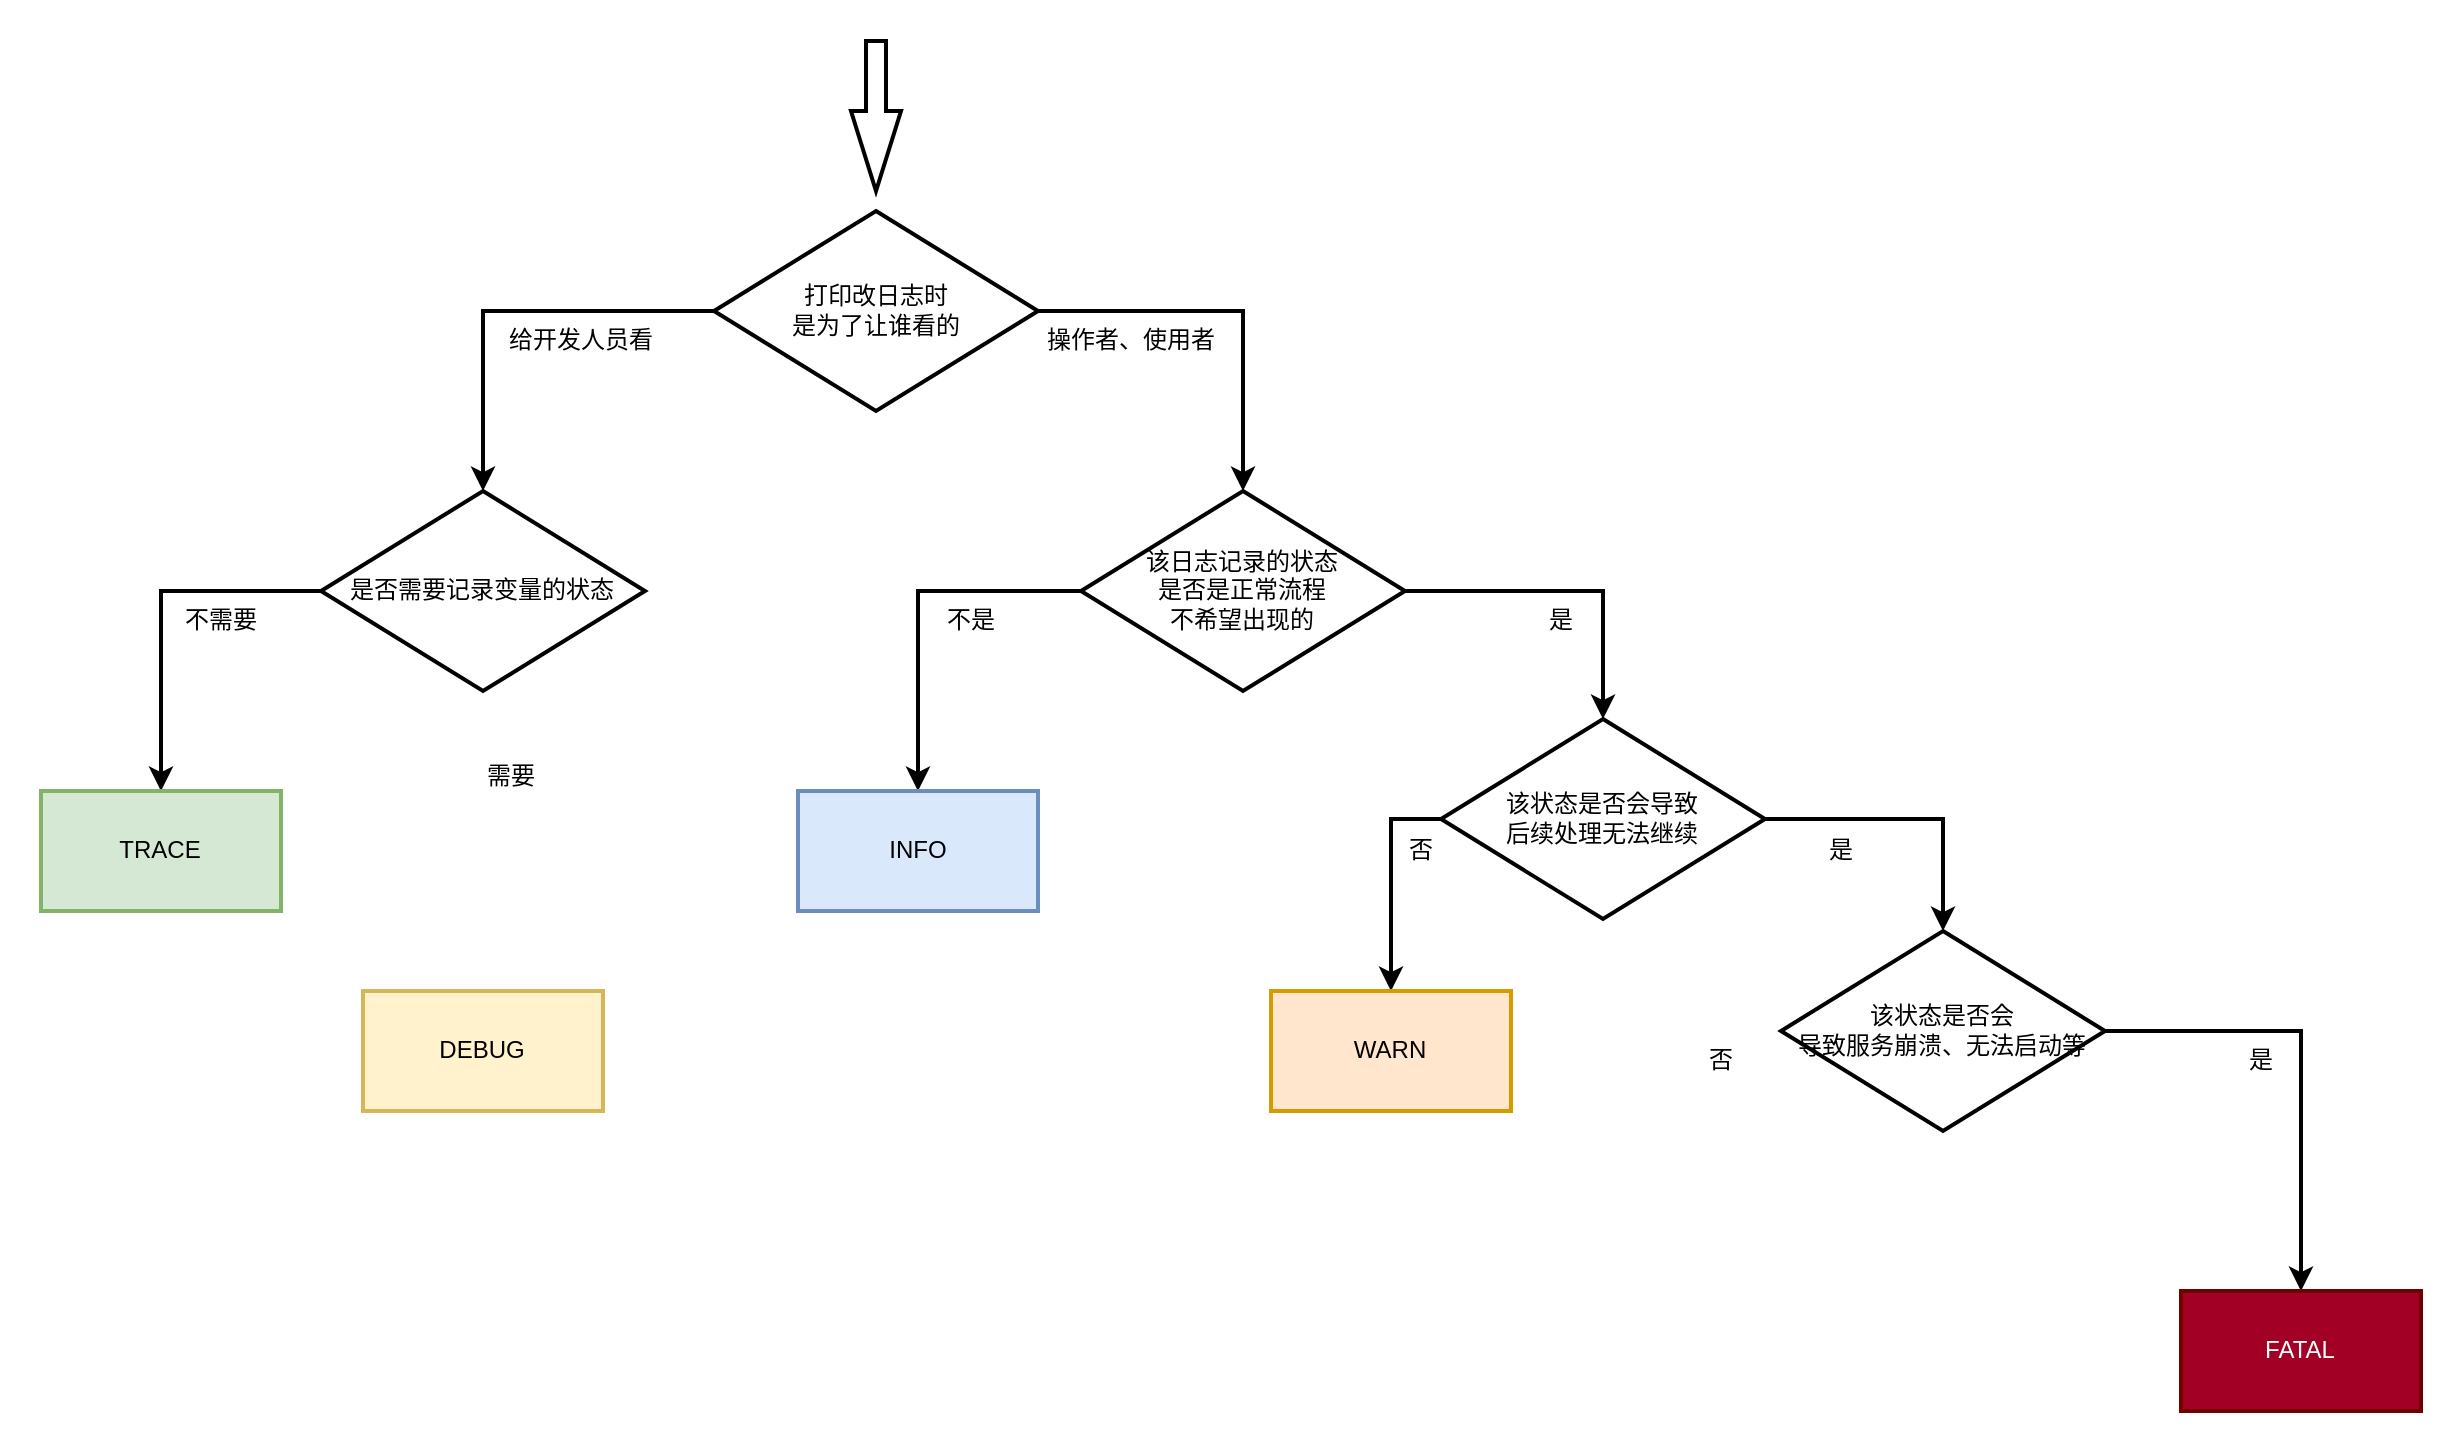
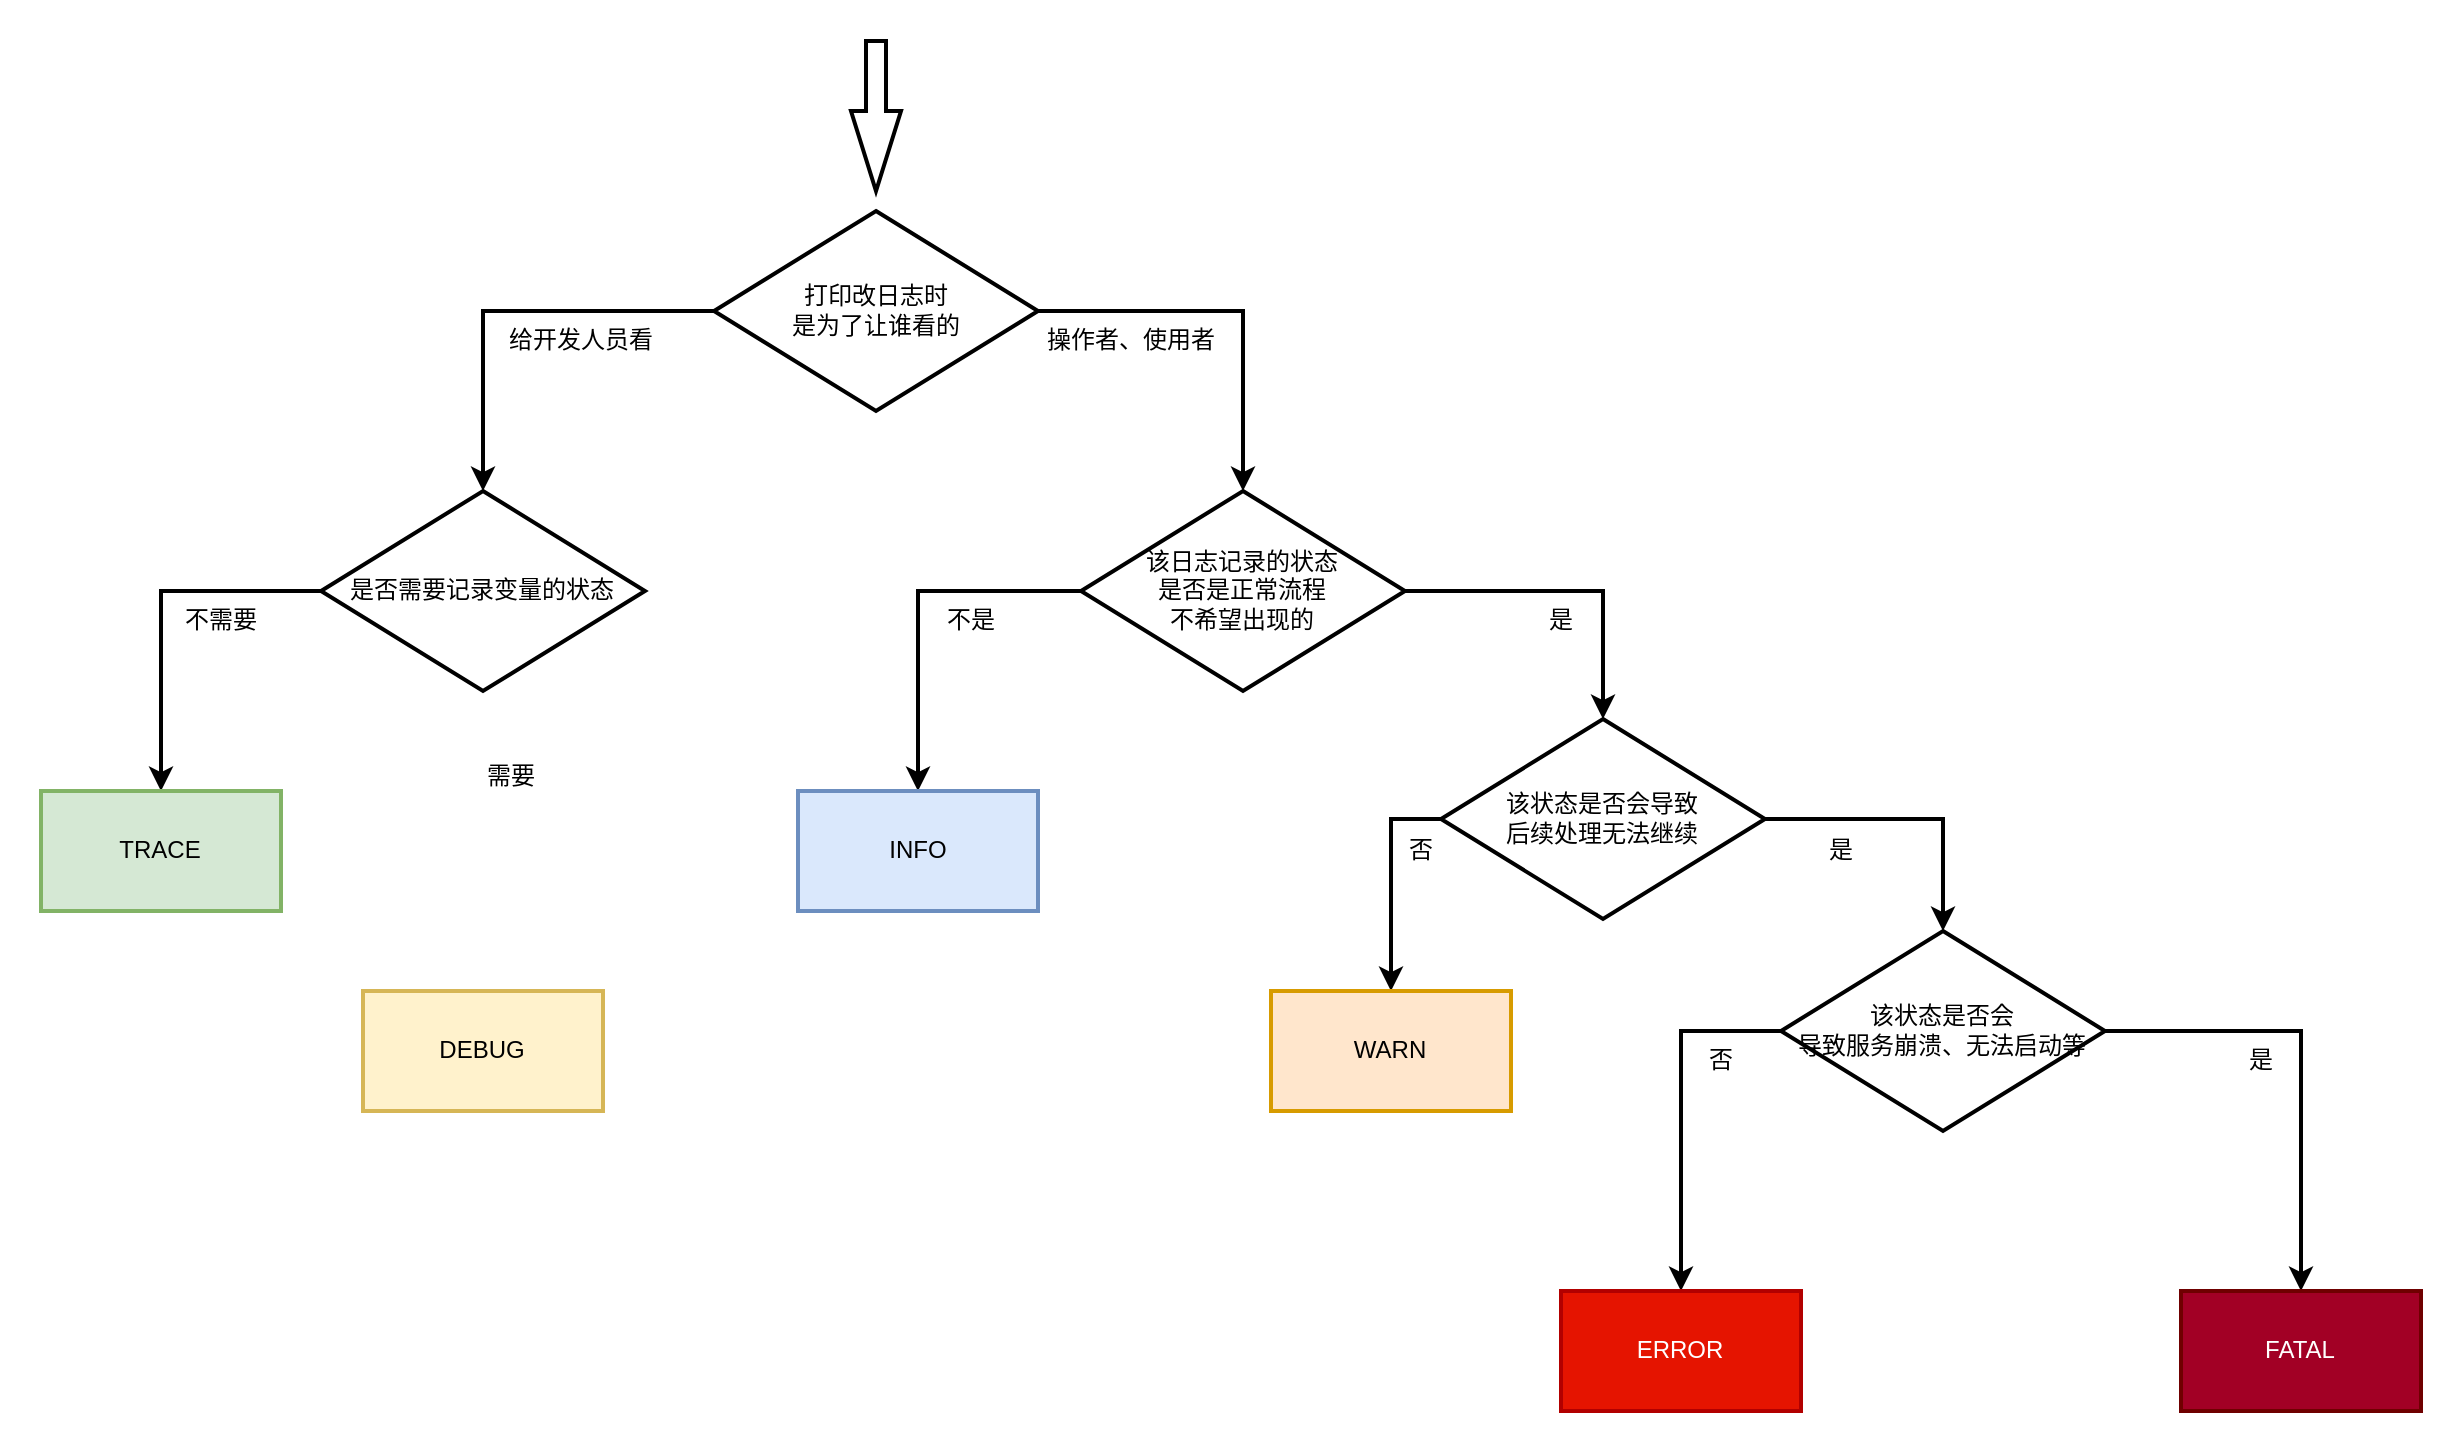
  <mxCell id="0" />
  <mxCell id="1" parent="0" />
  <mxCell id="2" value="" style="verticalLabelPosition=bottom;verticalAlign=top;html=1;strokeWidth=2;shape=mxgraph.arrows2.arrow;dy=0.6;dx=40;notch=0;direction=south;" vertex="1" parent="1"><mxGeometry x="425" y="20" width="25" height="75" as="geometry" /></mxCell>
  <mxCell id="3" value="打印改日志时&lt;div&gt;是&lt;span style=&quot;background-color: initial;&quot;&gt;为了让谁看的&lt;/span&gt;&lt;/div&gt;" style="strokeWidth=2;html=1;shape=mxgraph.flowchart.decision;whiteSpace=wrap;" vertex="1" parent="1"><mxGeometry x="356.5" y="105" width="162" height="100" as="geometry" /></mxCell>
  <mxCell id="4" style="edgeStyle=orthogonalEdgeStyle;rounded=0;orthogonalLoop=1;jettySize=auto;html=1;entryX=0.5;entryY=0;entryDx=0;entryDy=0;strokeWidth=2;" edge="1" parent="1" source="5" target="8"><mxGeometry relative="1" as="geometry" /></mxCell>
  <mxCell id="5" value="是否需要记录变量的状态" style="strokeWidth=2;html=1;shape=mxgraph.flowchart.decision;whiteSpace=wrap;" vertex="1" parent="1"><mxGeometry x="160" y="245" width="162" height="100" as="geometry" /></mxCell>
  <mxCell id="6" style="edgeStyle=orthogonalEdgeStyle;rounded=0;orthogonalLoop=1;jettySize=auto;html=1;entryX=0.5;entryY=0;entryDx=0;entryDy=0;entryPerimeter=0;strokeWidth=2;" edge="1" parent="1" source="3" target="5"><mxGeometry relative="1" as="geometry" /></mxCell>
  <mxCell id="7" value="给开发人员看" style="text;html=1;align=center;verticalAlign=middle;resizable=0;points=[];autosize=1;strokeColor=none;fillColor=none;strokeWidth=2;" vertex="1" parent="1"><mxGeometry x="240" y="155" width="100" height="30" as="geometry" /></mxCell>
  <mxCell id="8" value="TRACE" style="rounded=0;whiteSpace=wrap;html=1;fillColor=#d5e8d4;strokeColor=#82b366;strokeWidth=2;" vertex="1" parent="1"><mxGeometry x="20" y="395" width="120" height="60" as="geometry" /></mxCell>
  <mxCell id="9" value="不需要" style="text;html=1;align=center;verticalAlign=middle;resizable=0;points=[];autosize=1;strokeColor=none;fillColor=none;strokeWidth=2;" vertex="1" parent="1"><mxGeometry x="80" y="295" width="60" height="30" as="geometry" /></mxCell>
  <mxCell id="10" value="DEBUG" style="rounded=0;whiteSpace=wrap;html=1;fillColor=#fff2cc;strokeColor=#d6b656;strokeWidth=2;" vertex="1" parent="1"><mxGeometry x="181" y="495" width="120" height="60" as="geometry" /></mxCell>
  <mxCell id="11" value="需要" style="text;html=1;align=center;verticalAlign=middle;resizable=0;points=[];autosize=1;strokeColor=none;fillColor=none;strokeWidth=2;" vertex="1" parent="1"><mxGeometry x="230" y="373" width="50" height="30" as="geometry" /></mxCell>
  <mxCell id="12" style="edgeStyle=orthogonalEdgeStyle;rounded=0;orthogonalLoop=1;jettySize=auto;html=1;entryX=0.5;entryY=0;entryDx=0;entryDy=0;strokeWidth=2;" edge="1" parent="1" source="13" target="16"><mxGeometry relative="1" as="geometry" /></mxCell>
  <mxCell id="13" value="该日志记录的状态&lt;div&gt;是否&lt;span style=&quot;background-color: initial;&quot;&gt;是正常流程&lt;/span&gt;&lt;/div&gt;&lt;div&gt;&lt;span style=&quot;background-color: initial;&quot;&gt;不希望出现的&lt;/span&gt;&lt;/div&gt;" style="strokeWidth=2;html=1;shape=mxgraph.flowchart.decision;whiteSpace=wrap;" vertex="1" parent="1"><mxGeometry x="540" y="245" width="162" height="100" as="geometry" /></mxCell>
  <mxCell id="14" style="edgeStyle=orthogonalEdgeStyle;rounded=0;orthogonalLoop=1;jettySize=auto;html=1;entryX=0.5;entryY=0;entryDx=0;entryDy=0;entryPerimeter=0;strokeWidth=2;" edge="1" parent="1" source="3" target="13"><mxGeometry relative="1" as="geometry" /></mxCell>
  <mxCell id="15" value="操作者、使用者" style="text;html=1;align=center;verticalAlign=middle;resizable=0;points=[];autosize=1;strokeColor=none;fillColor=none;strokeWidth=2;" vertex="1" parent="1"><mxGeometry x="510" y="155" width="110" height="30" as="geometry" /></mxCell>
  <mxCell id="16" value="INFO" style="rounded=0;whiteSpace=wrap;html=1;fillColor=#dae8fc;strokeColor=#6c8ebf;strokeWidth=2;" vertex="1" parent="1"><mxGeometry x="398.5" y="395" width="120" height="60" as="geometry" /></mxCell>
  <mxCell id="17" value="不是" style="text;html=1;align=center;verticalAlign=middle;resizable=0;points=[];autosize=1;strokeColor=none;fillColor=none;strokeWidth=2;" vertex="1" parent="1"><mxGeometry x="460" y="295" width="50" height="30" as="geometry" /></mxCell>
  <mxCell id="18" style="edgeStyle=orthogonalEdgeStyle;rounded=0;orthogonalLoop=1;jettySize=auto;html=1;entryX=0.5;entryY=0;entryDx=0;entryDy=0;strokeWidth=2;" edge="1" parent="1" source="19" target="22"><mxGeometry relative="1" as="geometry"><Array as="points"><mxPoint x="695" y="409" /></Array></mxGeometry></mxCell>
  <mxCell id="19" value="该状态是否会导致&lt;div&gt;后续处理无法继续&lt;/div&gt;" style="strokeWidth=2;html=1;shape=mxgraph.flowchart.decision;whiteSpace=wrap;" vertex="1" parent="1"><mxGeometry x="720" y="359" width="162" height="100" as="geometry" /></mxCell>
  <mxCell id="20" style="edgeStyle=orthogonalEdgeStyle;rounded=0;orthogonalLoop=1;jettySize=auto;html=1;entryX=0.5;entryY=0;entryDx=0;entryDy=0;entryPerimeter=0;strokeWidth=2;" edge="1" parent="1" source="13" target="19"><mxGeometry relative="1" as="geometry" /></mxCell>
  <mxCell id="21" value="是" style="text;html=1;align=center;verticalAlign=middle;resizable=0;points=[];autosize=1;strokeColor=none;fillColor=none;strokeWidth=2;" vertex="1" parent="1"><mxGeometry x="760" y="295" width="40" height="30" as="geometry" /></mxCell>
  <mxCell id="22" value="WARN" style="rounded=0;whiteSpace=wrap;html=1;fillColor=#ffe6cc;strokeColor=#d79b00;strokeWidth=2;" vertex="1" parent="1"><mxGeometry x="635" y="495" width="120" height="60" as="geometry" /></mxCell>
+ <mxCell id="23" style="edgeStyle=orthogonalEdgeStyle;rounded=0;orthogonalLoop=1;jettySize=auto;html=1;entryX=0.5;entryY=0;entryDx=0;entryDy=0;strokeWidth=2;" edge="1" parent="1" source="25" target="29"><mxGeometry relative="1" as="geometry"><Array as="points"><mxPoint x="840" y="515" /></Array></mxGeometry></mxCell>
  <mxCell id="24" style="edgeStyle=orthogonalEdgeStyle;rounded=0;orthogonalLoop=1;jettySize=auto;html=1;entryX=0.5;entryY=0;entryDx=0;entryDy=0;strokeWidth=2;" edge="1" parent="1" source="25" target="31"><mxGeometry relative="1" as="geometry" /></mxCell>
  <mxCell id="25" value="该状态是否会&lt;div&gt;导致&lt;span style=&quot;background-color: initial;&quot;&gt;服务崩溃、无法启动等&lt;/span&gt;&lt;/div&gt;" style="strokeWidth=2;html=1;shape=mxgraph.flowchart.decision;whiteSpace=wrap;" vertex="1" parent="1"><mxGeometry x="890" y="465" width="162" height="100" as="geometry" /></mxCell>
  <mxCell id="26" value="否" style="text;html=1;align=center;verticalAlign=middle;resizable=0;points=[];autosize=1;strokeColor=none;fillColor=none;strokeWidth=2;" vertex="1" parent="1"><mxGeometry x="690" y="410" width="40" height="30" as="geometry" /></mxCell>
  <mxCell id="27" style="edgeStyle=orthogonalEdgeStyle;rounded=0;orthogonalLoop=1;jettySize=auto;html=1;entryX=0.5;entryY=0;entryDx=0;entryDy=0;entryPerimeter=0;strokeWidth=2;" edge="1" parent="1" source="19" target="25"><mxGeometry relative="1" as="geometry" /></mxCell>
  <mxCell id="28" value="是" style="text;html=1;align=center;verticalAlign=middle;resizable=0;points=[];autosize=1;strokeColor=none;fillColor=none;strokeWidth=2;" vertex="1" parent="1"><mxGeometry x="900" y="410" width="40" height="30" as="geometry" /></mxCell>
+ <mxCell id="29" value="ERROR" style="rounded=0;whiteSpace=wrap;html=1;fillColor=#e51400;strokeColor=#B20000;fontColor=#ffffff;strokeWidth=2;" vertex="1" parent="1"><mxGeometry x="780" y="645" width="120" height="60" as="geometry" /></mxCell>
  <mxCell id="30" value="否" style="text;html=1;align=center;verticalAlign=middle;resizable=0;points=[];autosize=1;strokeColor=none;fillColor=none;strokeWidth=2;" vertex="1" parent="1"><mxGeometry x="840" y="515" width="40" height="30" as="geometry" /></mxCell>
  <mxCell id="31" value="FATAL" style="rounded=0;whiteSpace=wrap;html=1;fillColor=#a20025;fontColor=#ffffff;strokeColor=#6F0000;strokeWidth=2;" vertex="1" parent="1"><mxGeometry x="1090" y="645" width="120" height="60" as="geometry" /></mxCell>
  <mxCell id="32" value="是" style="text;html=1;align=center;verticalAlign=middle;resizable=0;points=[];autosize=1;strokeColor=none;fillColor=none;strokeWidth=2;" vertex="1" parent="1"><mxGeometry x="1110" y="515" width="40" height="30" as="geometry" /></mxCell>
